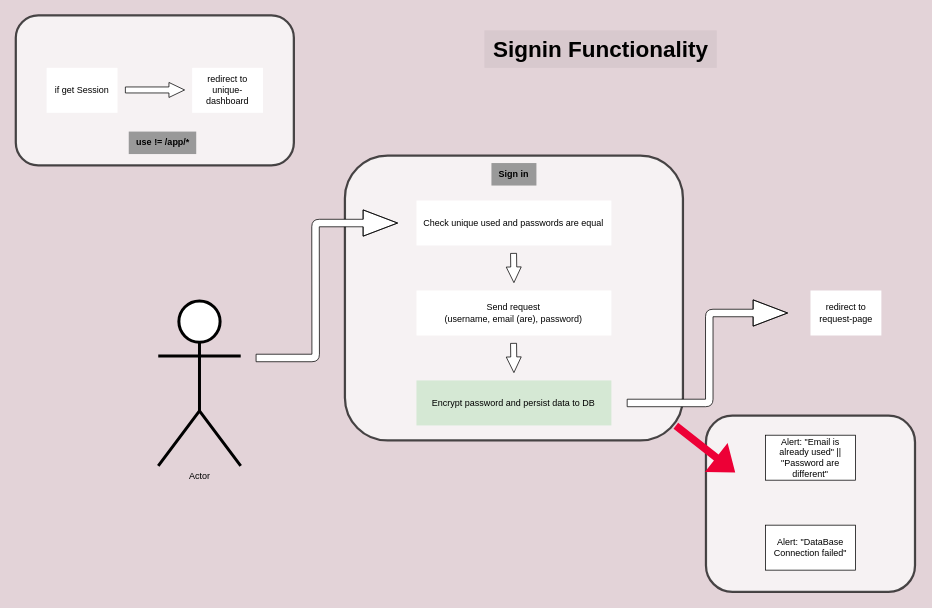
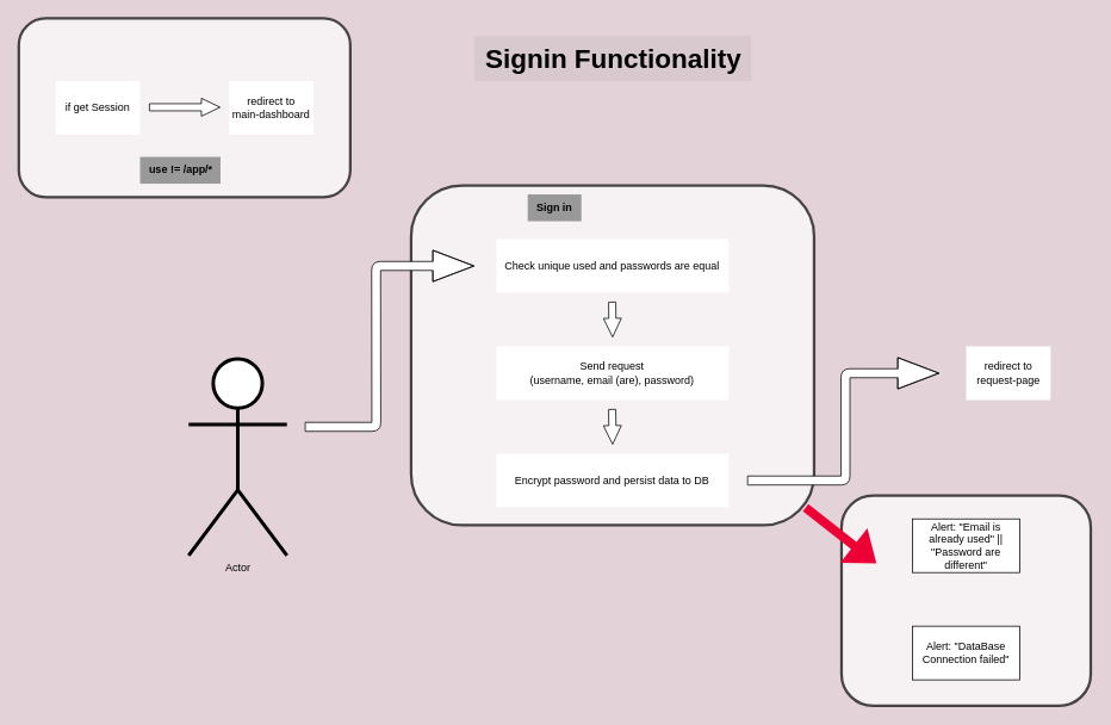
  <mxCell id="0" />
  <mxCell id="1" parent="0" />
  <mxCell id="2" value="" style="rounded=1;whiteSpace=wrap;html=1;shadow=0;strokeWidth=3;fontColor=#000000;opacity=70;" parent="1" vertex="1"><mxGeometry x="459" y="207" width="450.87" height="380" as="geometry" /></mxCell>
- <mxCell id="3" value="&lt;font style=&quot;font-size: 30px;&quot; color=&quot;#000000&quot;&gt;Signin Functionality&lt;br&gt;&lt;/font&gt;" style="text;html=1;align=center;verticalAlign=middle;resizable=0;points=[];autosize=1;strokeColor=none;fillColor=#d8c9ce;shadow=0;strokeWidth=3;fontStyle=1" parent="1" vertex="1"><mxGeometry x="645" y="40" width="310" height="50" as="geometry" /></mxCell>
+ <mxCell id="3" value="&lt;font style=&quot;font-size: 30px;&quot; color=&quot;#000000&quot;&gt;Signin Functionality&lt;br&gt;&lt;/font&gt;" style="text;html=1;align=center;verticalAlign=middle;resizable=0;points=[];autosize=1;strokeColor=none;fillColor=#d8c9ce;shadow=0;strokeWidth=3;fontStyle=1" parent="1" vertex="1"><mxGeometry x="530" y="40" width="310" height="50" as="geometry" /></mxCell>
  <mxCell id="4" value="Actor" style="shape=umlActor;verticalLabelPosition=bottom;verticalAlign=top;html=1;outlineConnect=0;strokeColor=#000000;strokeWidth=4;fontColor=#000000;" parent="1" vertex="1"><mxGeometry x="210" y="401" width="110" height="220" as="geometry" /></mxCell>
  <mxCell id="5" value="Check unique used and passwords are equal" style="rounded=0;whiteSpace=wrap;html=1;strokeColor=none;strokeWidth=4;" parent="1" vertex="1"><mxGeometry x="554.43" y="267" width="260" height="60" as="geometry" /></mxCell>
  <mxCell id="6" value="" style="shape=flexArrow;endArrow=classic;html=1;fillColor=default;endWidth=11;endSize=6.63;width=8;" parent="1" edge="1"><mxGeometry width="50" height="50" relative="1" as="geometry"><mxPoint x="683.93" y="337" as="sourcePoint" /><mxPoint x="684.43" y="377" as="targetPoint" /></mxGeometry></mxCell>
  <mxCell id="7" value="" style="shape=flexArrow;endArrow=classic;html=1;fillColor=default;endWidth=11;endSize=6.63;width=8;" parent="1" edge="1"><mxGeometry width="50" height="50" relative="1" as="geometry"><mxPoint x="683.93" y="457" as="sourcePoint" /><mxPoint x="684.43" y="497" as="targetPoint" /></mxGeometry></mxCell>
  <mxCell id="8" value="Send request&lt;br&gt;(username, email (are), password)" style="rounded=0;whiteSpace=wrap;html=1;strokeColor=none;strokeWidth=4;" parent="1" vertex="1"><mxGeometry x="554.43" y="387" width="260" height="60" as="geometry" /></mxCell>
- <mxCell id="9" value="Encrypt password and persist data to DB" style="rounded=0;whiteSpace=wrap;html=1;strokeColor=none;strokeWidth=4;fillColor=#d5e8d4;" parent="1" vertex="1"><mxGeometry x="554.43" y="507" width="260" height="60" as="geometry" /></mxCell>
- <mxCell id="10" value="&lt;b&gt;Sign in&lt;br&gt;&lt;/b&gt;" style="text;html=1;align=center;verticalAlign=middle;resizable=0;points=[];autosize=1;strokeColor=none;fillColor=#999999;fontColor=#000000;labelBackgroundColor=none;labelBorderColor=none;" parent="1" vertex="1"><mxGeometry x="654.43" y="217" width="60" height="30" as="geometry" /></mxCell>
+ <mxCell id="9" value="Encrypt password and persist data to DB" style="rounded=0;whiteSpace=wrap;html=1;strokeColor=none;strokeWidth=4;" parent="1" vertex="1"><mxGeometry x="554.43" y="507" width="260" height="60" as="geometry" /></mxCell>
+ <mxCell id="10" value="&lt;b&gt;Sign in&lt;br&gt;&lt;/b&gt;" style="text;html=1;align=center;verticalAlign=middle;resizable=0;points=[];autosize=1;strokeColor=none;fillColor=#999999;fontColor=#000000;labelBackgroundColor=none;labelBorderColor=none;" parent="1" vertex="1"><mxGeometry x="589.43" y="217" width="60" height="30" as="geometry" /></mxCell>
  <mxCell id="11" value="" style="rounded=1;whiteSpace=wrap;html=1;shadow=0;strokeWidth=3;fontColor=#000000;opacity=70;" parent="1" vertex="1"><mxGeometry x="20" y="20" width="370.87" height="200" as="geometry" /></mxCell>
  <mxCell id="12" value="if get Session" style="rounded=0;whiteSpace=wrap;html=1;strokeColor=none;strokeWidth=4;" parent="1" vertex="1"><mxGeometry x="61.09" y="90" width="94.56" height="60" as="geometry" /></mxCell>
  <mxCell id="13" value="" style="shape=flexArrow;endArrow=classic;html=1;fillColor=default;endWidth=11;endSize=6.63;width=8;" parent="1" edge="1"><mxGeometry width="50" height="50" relative="1" as="geometry"><mxPoint x="165.65" y="119.5" as="sourcePoint" /><mxPoint x="245.65" y="119.5" as="targetPoint" /></mxGeometry></mxCell>
- <mxCell id="14" value="redirect to&lt;br&gt;unique-dashboard" style="rounded=0;whiteSpace=wrap;html=1;strokeColor=none;strokeWidth=4;" parent="1" vertex="1"><mxGeometry x="255.21" y="90" width="94.56" height="60" as="geometry" /></mxCell>
+ <mxCell id="14" value="redirect to&lt;br&gt;main-dashboard" style="rounded=0;whiteSpace=wrap;html=1;strokeColor=none;strokeWidth=4;" parent="1" vertex="1"><mxGeometry x="255.21" y="90" width="94.56" height="60" as="geometry" /></mxCell>
  <mxCell id="15" value="" style="shape=flexArrow;endArrow=classic;html=1;fillColor=default;endWidth=24;endSize=15;" parent="1" edge="1"><mxGeometry width="50" height="50" relative="1" as="geometry"><mxPoint x="340" y="477" as="sourcePoint" /><mxPoint x="529.77" y="297" as="targetPoint" /><Array as="points"><mxPoint x="420" y="477" /><mxPoint x="419.77" y="297" /></Array></mxGeometry></mxCell>
  <mxCell id="16" value="" style="shape=flexArrow;endArrow=classic;html=1;fillColor=default;endWidth=24;endSize=15;" parent="1" edge="1"><mxGeometry width="50" height="50" relative="1" as="geometry"><mxPoint x="835" y="537" as="sourcePoint" /><mxPoint x="1050" y="417" as="targetPoint" /><Array as="points"><mxPoint x="945" y="537" /><mxPoint x="945" y="417" /></Array></mxGeometry></mxCell>
  <mxCell id="17" value="redirect to&lt;br&gt;request-page" style="rounded=0;whiteSpace=wrap;html=1;strokeColor=none;strokeWidth=4;" parent="1" vertex="1"><mxGeometry x="1080" y="387" width="94.56" height="60" as="geometry" /></mxCell>
- <mxCell id="18" value="&lt;b&gt;use != /app/*&lt;br&gt;&lt;/b&gt;" style="text;html=1;align=center;verticalAlign=middle;resizable=0;points=[];autosize=1;strokeColor=none;fillColor=#999999;fontColor=#000000;labelBackgroundColor=none;labelBorderColor=none;" parent="1" vertex="1"><mxGeometry x="170.65" y="175" width="90" height="30" as="geometry" /></mxCell>
+ <mxCell id="18" value="&lt;b&gt;use != /app/*&lt;br&gt;&lt;/b&gt;" style="text;html=1;align=center;verticalAlign=middle;resizable=0;points=[];autosize=1;strokeColor=none;fillColor=#999999;fontColor=#000000;labelBackgroundColor=none;labelBorderColor=none;" parent="1" vertex="1"><mxGeometry x="155.65" y="175" width="90" height="30" as="geometry" /></mxCell>
  <mxCell id="19" value="" style="rounded=1;whiteSpace=wrap;html=1;shadow=0;strokeWidth=3;fontColor=#000000;opacity=70;" parent="1" vertex="1"><mxGeometry x="940.59" y="554" width="278.83" height="235" as="geometry" /></mxCell>
  <mxCell id="20" value="" style="shape=flexArrow;endArrow=classic;html=1;fillColor=#ED0036;strokeColor=none;endWidth=38;endSize=10.4;" parent="1" edge="1"><mxGeometry width="50" height="50" relative="1" as="geometry"><mxPoint x="900" y="567" as="sourcePoint" /><mxPoint x="980" y="630" as="targetPoint" /></mxGeometry></mxCell>
  <mxCell id="21" value="Alert: &quot;Email is already used&quot; || &quot;Password are different&quot;" style="rounded=0;whiteSpace=wrap;html=1;" parent="1" vertex="1"><mxGeometry x="1020" y="580" width="120" height="60" as="geometry" /></mxCell>
  <mxCell id="22" value="Alert: &quot;DataBase Connection failed&quot;" style="rounded=0;whiteSpace=wrap;html=1;" parent="1" vertex="1"><mxGeometry x="1020.01" y="700" width="120" height="60" as="geometry" /></mxCell>
